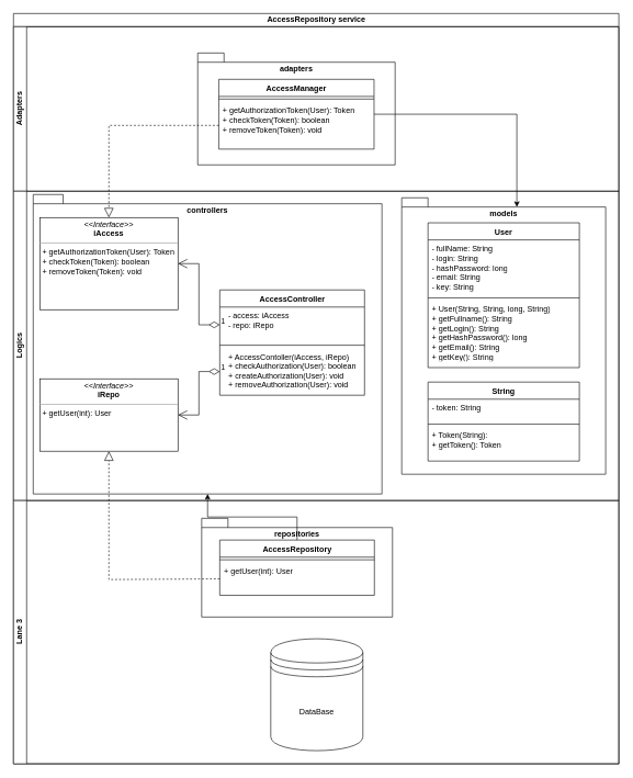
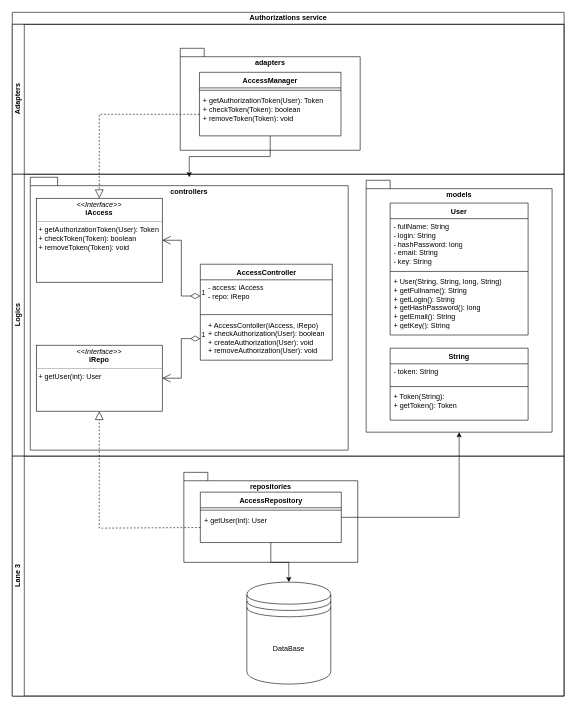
  <mxCell id="0" />
  <mxCell id="1" parent="0" />
- <mxCell id="2" value="AccessRepository service" style="swimlane;childLayout=stackLayout;resizeParent=1;resizeParentMax=0;horizontal=1;startSize=20;horizontalStack=0;html=1;" parent="1" vertex="1"><mxGeometry width="920" height="1140" as="geometry" x="20" y="20" /></mxCell>
+ <mxCell id="2" value="Authorizations service" style="swimlane;childLayout=stackLayout;resizeParent=1;resizeParentMax=0;horizontal=1;startSize=20;horizontalStack=0;html=1;" parent="1" vertex="1"><mxGeometry width="920" height="1140" as="geometry" x="20" y="20" /></mxCell>
  <mxCell id="3" value="Adapters" style="swimlane;startSize=20;horizontal=0;html=1;" parent="2" vertex="1"><mxGeometry y="20" width="920" height="250" as="geometry" /></mxCell>
  <mxCell id="4" value="adapters" style="shape=folder;fontStyle=1;spacingTop=10;tabWidth=40;tabHeight=14;tabPosition=left;html=1;whiteSpace=wrap;verticalAlign=top;" parent="3" vertex="1"><mxGeometry x="280" y="40" width="300" height="170" as="geometry" /></mxCell>
  <mxCell id="5" value="&lt;b style=&quot;border-color: var(--border-color);&quot;&gt;AccessManager&lt;/b&gt;" style="swimlane;fontStyle=1;align=center;verticalAlign=top;childLayout=stackLayout;horizontal=1;startSize=26;horizontalStack=0;resizeParent=1;resizeParentMax=0;resizeLast=0;collapsible=1;marginBottom=0;whiteSpace=wrap;html=1;" parent="3" vertex="1"><mxGeometry x="312" y="80" width="236" height="106" as="geometry" /></mxCell>
  <mxCell id="6" value="" style="line;strokeWidth=1;fillColor=none;align=left;verticalAlign=middle;spacingTop=-1;spacingLeft=3;spacingRight=3;rotatable=0;labelPosition=right;points=[];portConstraint=eastwest;strokeColor=inherit;" parent="5" vertex="1"><mxGeometry y="26" width="236" height="8" as="geometry" /></mxCell>
  <mxCell id="7" value="+ getAuthorizationToken(User): Token&lt;br&gt;+ checkToken(Token): boolean&lt;br&gt;+ removeToken(Token): void" style="text;strokeColor=none;fillColor=none;align=left;verticalAlign=top;spacingLeft=4;spacingRight=4;overflow=hidden;rotatable=0;points=[[0,0.5],[1,0.5]];portConstraint=eastwest;whiteSpace=wrap;html=1;" parent="5" vertex="1"><mxGeometry y="34" width="236" height="72" as="geometry" /></mxCell>
  <mxCell id="8" value="Logics" style="swimlane;startSize=20;horizontal=0;html=1;" parent="2" vertex="1"><mxGeometry y="270" width="920" height="470" as="geometry" /></mxCell>
  <mxCell id="9" value="controllers" style="shape=folder;fontStyle=1;spacingTop=10;tabWidth=40;tabHeight=14;tabPosition=left;html=1;whiteSpace=wrap;verticalAlign=top;" parent="8" vertex="1"><mxGeometry x="30" y="5" width="530" height="455" as="geometry" /></mxCell>
  <mxCell id="10" value="models" style="shape=folder;fontStyle=1;spacingTop=10;tabWidth=40;tabHeight=14;tabPosition=left;html=1;whiteSpace=wrap;verticalAlign=top;" parent="8" vertex="1"><mxGeometry x="590" y="10" width="310" height="420" as="geometry" /></mxCell>
  <mxCell id="11" value="&lt;b style=&quot;border-color: var(--border-color);&quot;&gt;AccessController&lt;/b&gt;" style="swimlane;fontStyle=1;align=center;verticalAlign=top;childLayout=stackLayout;horizontal=1;startSize=26;horizontalStack=0;resizeParent=1;resizeParentMax=0;resizeLast=0;collapsible=1;marginBottom=0;whiteSpace=wrap;html=1;" parent="8" vertex="1"><mxGeometry x="313.5" y="150" width="220" height="160" as="geometry" /></mxCell>
  <mxCell id="12" value="&amp;nbsp; - access: iAccess&lt;br&gt;&amp;nbsp; - repo: iRepo" style="text;strokeColor=none;fillColor=none;align=left;verticalAlign=top;spacingLeft=4;spacingRight=4;overflow=hidden;rotatable=0;points=[[0,0.5],[1,0.5]];portConstraint=eastwest;whiteSpace=wrap;html=1;" parent="11" vertex="1"><mxGeometry y="26" width="220" height="54" as="geometry" /></mxCell>
  <mxCell id="13" value="" style="line;strokeWidth=1;fillColor=none;align=left;verticalAlign=middle;spacingTop=-1;spacingLeft=3;spacingRight=3;rotatable=0;labelPosition=right;points=[];portConstraint=eastwest;strokeColor=inherit;" parent="11" vertex="1"><mxGeometry y="80" width="220" height="8" as="geometry" /></mxCell>
  <mxCell id="14" value="&amp;nbsp; + AccessContoller(iAccess, iRepo)&lt;br&gt;&amp;nbsp; + checkAuthorization(User): boolean&lt;br&gt;&amp;nbsp; + createAuthorization(User): void&lt;br&gt;&amp;nbsp; + removeAuthorization(User): void" style="text;strokeColor=none;fillColor=none;align=left;verticalAlign=top;spacingLeft=4;spacingRight=4;overflow=hidden;rotatable=0;points=[[0,0.5],[1,0.5]];portConstraint=eastwest;whiteSpace=wrap;html=1;" parent="11" vertex="1"><mxGeometry y="88" width="220" height="72" as="geometry" /></mxCell>
  <mxCell id="15" value="User" style="swimlane;fontStyle=1;align=center;verticalAlign=top;childLayout=stackLayout;horizontal=1;startSize=26;horizontalStack=0;resizeParent=1;resizeParentMax=0;resizeLast=0;collapsible=1;marginBottom=0;whiteSpace=wrap;html=1;" parent="8" vertex="1"><mxGeometry x="630" y="48" width="230" height="220" as="geometry" /></mxCell>
  <mxCell id="16" value="- fullName: String&lt;br&gt;- login: String&lt;br&gt;- hashPassword: long&lt;br&gt;- email: String&lt;br&gt;- key: String" style="text;strokeColor=none;fillColor=none;align=left;verticalAlign=top;spacingLeft=4;spacingRight=4;overflow=hidden;rotatable=0;points=[[0,0.5],[1,0.5]];portConstraint=eastwest;whiteSpace=wrap;html=1;" parent="15" vertex="1"><mxGeometry y="26" width="230" height="84" as="geometry" /></mxCell>
  <mxCell id="17" value="" style="line;strokeWidth=1;fillColor=none;align=left;verticalAlign=middle;spacingTop=-1;spacingLeft=3;spacingRight=3;rotatable=0;labelPosition=right;points=[];portConstraint=eastwest;strokeColor=inherit;" parent="15" vertex="1"><mxGeometry y="110" width="230" height="8" as="geometry" /></mxCell>
  <mxCell id="18" value="+ User(String, String, long, String)&lt;br&gt;+ getFullname(): String&lt;br&gt;+ getLogin(): String&lt;br&gt;+ getHashPassword(): long&lt;br&gt;+ getEmail(): String&lt;br&gt;+ getKey(): String" style="text;strokeColor=none;fillColor=none;align=left;verticalAlign=top;spacingLeft=4;spacingRight=4;overflow=hidden;rotatable=0;points=[[0,0.5],[1,0.5]];portConstraint=eastwest;whiteSpace=wrap;html=1;" parent="15" vertex="1"><mxGeometry y="118" width="230" height="102" as="geometry" /></mxCell>
  <mxCell id="19" value="String" style="swimlane;fontStyle=1;align=center;verticalAlign=top;childLayout=stackLayout;horizontal=1;startSize=26;horizontalStack=0;resizeParent=1;resizeParentMax=0;resizeLast=0;collapsible=1;marginBottom=0;whiteSpace=wrap;html=1;" parent="8" vertex="1"><mxGeometry x="630" y="290" width="230" height="120" as="geometry" /></mxCell>
  <mxCell id="20" value="- token: String" style="text;strokeColor=none;fillColor=none;align=left;verticalAlign=top;spacingLeft=4;spacingRight=4;overflow=hidden;rotatable=0;points=[[0,0.5],[1,0.5]];portConstraint=eastwest;whiteSpace=wrap;html=1;" parent="19" vertex="1"><mxGeometry y="26" width="230" height="34" as="geometry" /></mxCell>
  <mxCell id="21" value="" style="line;strokeWidth=1;fillColor=none;align=left;verticalAlign=middle;spacingTop=-1;spacingLeft=3;spacingRight=3;rotatable=0;labelPosition=right;points=[];portConstraint=eastwest;strokeColor=inherit;" parent="19" vertex="1"><mxGeometry y="60" width="230" height="8" as="geometry" /></mxCell>
  <mxCell id="22" value="+ Token(String):&lt;br&gt;+ getToken(): Token" style="text;strokeColor=none;fillColor=none;align=left;verticalAlign=top;spacingLeft=4;spacingRight=4;overflow=hidden;rotatable=0;points=[[0,0.5],[1,0.5]];portConstraint=eastwest;whiteSpace=wrap;html=1;" parent="19" vertex="1"><mxGeometry y="68" width="230" height="52" as="geometry" /></mxCell>
  <mxCell id="23" value="&lt;p style=&quot;margin:0px;margin-top:4px;text-align:center;&quot;&gt;&lt;i&gt;&amp;lt;&amp;lt;Interface&amp;gt;&amp;gt;&lt;/i&gt;&lt;br&gt;&lt;b&gt;iAccess&lt;/b&gt;&lt;/p&gt;&lt;hr size=&quot;1&quot;&gt;&lt;p style=&quot;margin:0px;margin-left:4px;&quot;&gt;&lt;/p&gt;&lt;p style=&quot;margin:0px;margin-left:4px;&quot;&gt;+ getAuthorizationToken(User): Token&lt;br style=&quot;border-color: var(--border-color);&quot;&gt;+ checkToken(Token): boolean&lt;br style=&quot;border-color: var(--border-color);&quot;&gt;+ removeToken(Token): void&lt;br&gt;&lt;/p&gt;" style="verticalAlign=top;align=left;overflow=fill;fontSize=12;fontFamily=Helvetica;html=1;whiteSpace=wrap;" parent="8" vertex="1"><mxGeometry x="40" y="40" width="210" height="140" as="geometry" /></mxCell>
  <mxCell id="24" value="&lt;p style=&quot;margin:0px;margin-top:4px;text-align:center;&quot;&gt;&lt;i&gt;&amp;lt;&amp;lt;Interface&amp;gt;&amp;gt;&lt;/i&gt;&lt;br&gt;&lt;b&gt;iRepo&lt;/b&gt;&lt;/p&gt;&lt;hr size=&quot;1&quot;&gt;&lt;p style=&quot;margin:0px;margin-left:4px;&quot;&gt;&lt;/p&gt;&lt;p style=&quot;margin:0px;margin-left:4px;&quot;&gt;+ getUser(int): User&lt;/p&gt;&lt;p style=&quot;margin:0px;margin-left:4px;&quot;&gt;&lt;br&gt;&lt;/p&gt;" style="verticalAlign=top;align=left;overflow=fill;fontSize=12;fontFamily=Helvetica;html=1;whiteSpace=wrap;" parent="8" vertex="1"><mxGeometry x="40" y="285" width="210" height="110" as="geometry" /></mxCell>
  <mxCell id="25" value="1" style="endArrow=open;html=1;endSize=12;startArrow=diamondThin;startSize=14;startFill=0;edgeStyle=orthogonalEdgeStyle;align=left;verticalAlign=bottom;rounded=0;exitX=0;exitY=0.5;exitDx=0;exitDy=0;entryX=1;entryY=0.5;entryDx=0;entryDy=0;" parent="8" source="12" target="23" edge="1"><mxGeometry x="-1" y="3" relative="1" as="geometry"><mxPoint x="270" y="100" as="sourcePoint" /><mxPoint x="430" y="100" as="targetPoint" /></mxGeometry></mxCell>
  <mxCell id="26" value="1" style="endArrow=open;html=1;endSize=12;startArrow=diamondThin;startSize=14;startFill=0;edgeStyle=orthogonalEdgeStyle;align=left;verticalAlign=bottom;rounded=0;exitX=0;exitY=0.5;exitDx=0;exitDy=0;entryX=1;entryY=0.5;entryDx=0;entryDy=0;" parent="8" source="14" target="24" edge="1"><mxGeometry x="-1" y="3" relative="1" as="geometry"><mxPoint x="310" y="330" as="sourcePoint" /><mxPoint x="470" y="330" as="targetPoint" /></mxGeometry></mxCell>
  <mxCell id="27" value="Lane 3" style="swimlane;startSize=20;horizontal=0;html=1;" parent="2" vertex="1"><mxGeometry y="740" width="920" height="400" as="geometry" /></mxCell>
  <mxCell id="28" value="repositories" style="shape=folder;fontStyle=1;spacingTop=10;tabWidth=40;tabHeight=14;tabPosition=left;html=1;whiteSpace=wrap;verticalAlign=top;" parent="27" vertex="1"><mxGeometry x="286" y="27" width="290" height="150" as="geometry" /></mxCell>
+ <mxCell id="29" style="edgeStyle=orthogonalEdgeStyle;rounded=0;orthogonalLoop=1;jettySize=auto;html=1;entryX=0.5;entryY=0;entryDx=0;entryDy=0;" parent="27" source="30" target="33" edge="1"><mxGeometry relative="1" as="geometry" /></mxCell>
  <mxCell id="30" value="&lt;b style=&quot;border-color: var(--border-color);&quot;&gt;AccessRepository&lt;/b&gt;" style="swimlane;fontStyle=1;align=center;verticalAlign=top;childLayout=stackLayout;horizontal=1;startSize=26;horizontalStack=0;resizeParent=1;resizeParentMax=0;resizeLast=0;collapsible=1;marginBottom=0;whiteSpace=wrap;html=1;" parent="27" vertex="1"><mxGeometry x="313.5" y="60" width="235" height="84" as="geometry" /></mxCell>
  <mxCell id="31" value="" style="line;strokeWidth=1;fillColor=none;align=left;verticalAlign=middle;spacingTop=-1;spacingLeft=3;spacingRight=3;rotatable=0;labelPosition=right;points=[];portConstraint=eastwest;strokeColor=inherit;" parent="30" vertex="1"><mxGeometry y="26" width="235" height="8" as="geometry" /></mxCell>
  <mxCell id="32" value="+ getUser(int): User" style="text;strokeColor=none;fillColor=none;align=left;verticalAlign=top;spacingLeft=4;spacingRight=4;overflow=hidden;rotatable=0;points=[[0,0.5],[1,0.5]];portConstraint=eastwest;whiteSpace=wrap;html=1;" parent="30" vertex="1"><mxGeometry y="34" width="235" height="50" as="geometry" /></mxCell>
  <mxCell id="33" value="DataBase" style="shape=datastore;whiteSpace=wrap;html=1;" parent="27" vertex="1"><mxGeometry x="391" y="210" width="140" height="170" as="geometry" /></mxCell>
  <mxCell id="34" value="" style="endArrow=block;dashed=1;endFill=0;endSize=12;html=1;rounded=0;exitX=0;exitY=0.5;exitDx=0;exitDy=0;entryX=0.5;entryY=0;entryDx=0;entryDy=0;" parent="2" source="7" target="23" edge="1"><mxGeometry width="160" relative="1" as="geometry"><mxPoint x="110" y="310" as="sourcePoint" /><mxPoint x="270" y="310" as="targetPoint" /><Array as="points"><mxPoint x="145" y="170" /></Array></mxGeometry></mxCell>
  <mxCell id="35" value="" style="endArrow=block;dashed=1;endFill=0;endSize=12;html=1;rounded=0;exitX=0;exitY=0.5;exitDx=0;exitDy=0;entryX=0.5;entryY=1;entryDx=0;entryDy=0;" parent="2" source="32" target="24" edge="1"><mxGeometry width="160" relative="1" as="geometry"><mxPoint x="140" y="1150" as="sourcePoint" /><mxPoint x="300" y="1150" as="targetPoint" /><Array as="points"><mxPoint x="145" y="860" /></Array></mxGeometry></mxCell>
- <mxCell id="36" style="edgeStyle=orthogonalEdgeStyle;rounded=0;orthogonalLoop=1;jettySize=auto;html=1;" parent="2" source="30" target="9" edge="1"><mxGeometry relative="1" as="geometry" /></mxCell>
- <mxCell id="37" style="edgeStyle=orthogonalEdgeStyle;rounded=0;orthogonalLoop=1;jettySize=auto;html=1;entryX=0;entryY=0;entryDx=175;entryDy=14;entryPerimeter=0;" parent="2" source="5" target="10" edge="1"><mxGeometry relative="1" as="geometry" /></mxCell>
+ <mxCell id="36" style="edgeStyle=orthogonalEdgeStyle;rounded=0;orthogonalLoop=1;jettySize=auto;html=1;entryX=0.5;entryY=1;entryDx=0;entryDy=0;entryPerimeter=0;" parent="2" source="30" target="10" edge="1"><mxGeometry relative="1" as="geometry" /></mxCell>
+ <mxCell id="37" style="edgeStyle=orthogonalEdgeStyle;rounded=0;orthogonalLoop=1;jettySize=auto;html=1;" parent="2" source="5" target="9" edge="1"><mxGeometry relative="1" as="geometry" /></mxCell>
